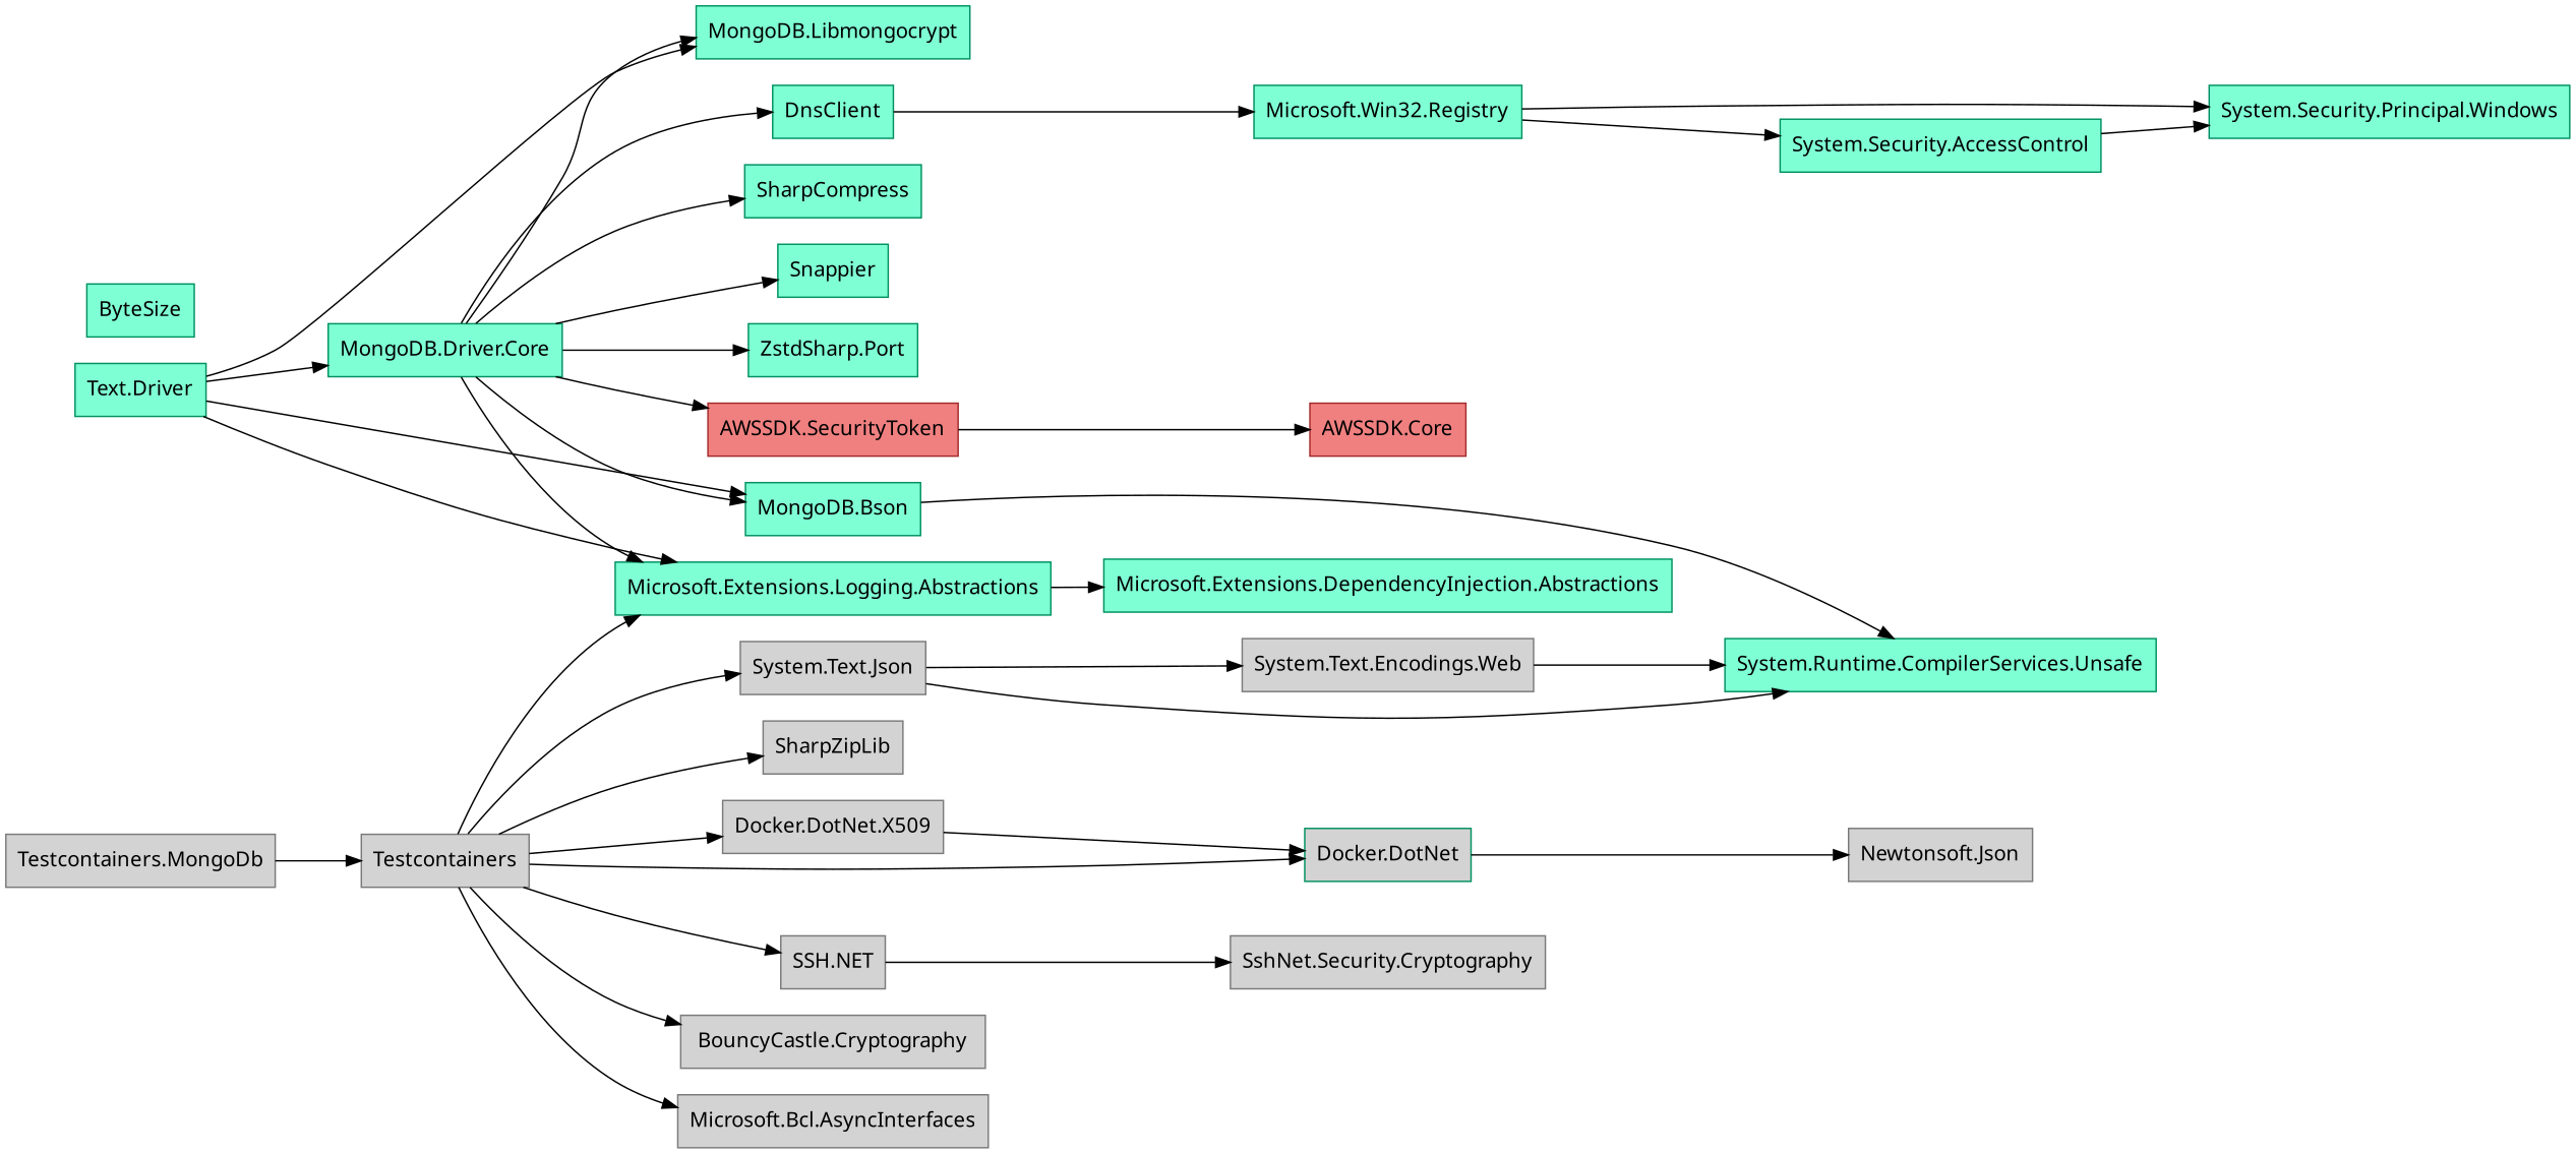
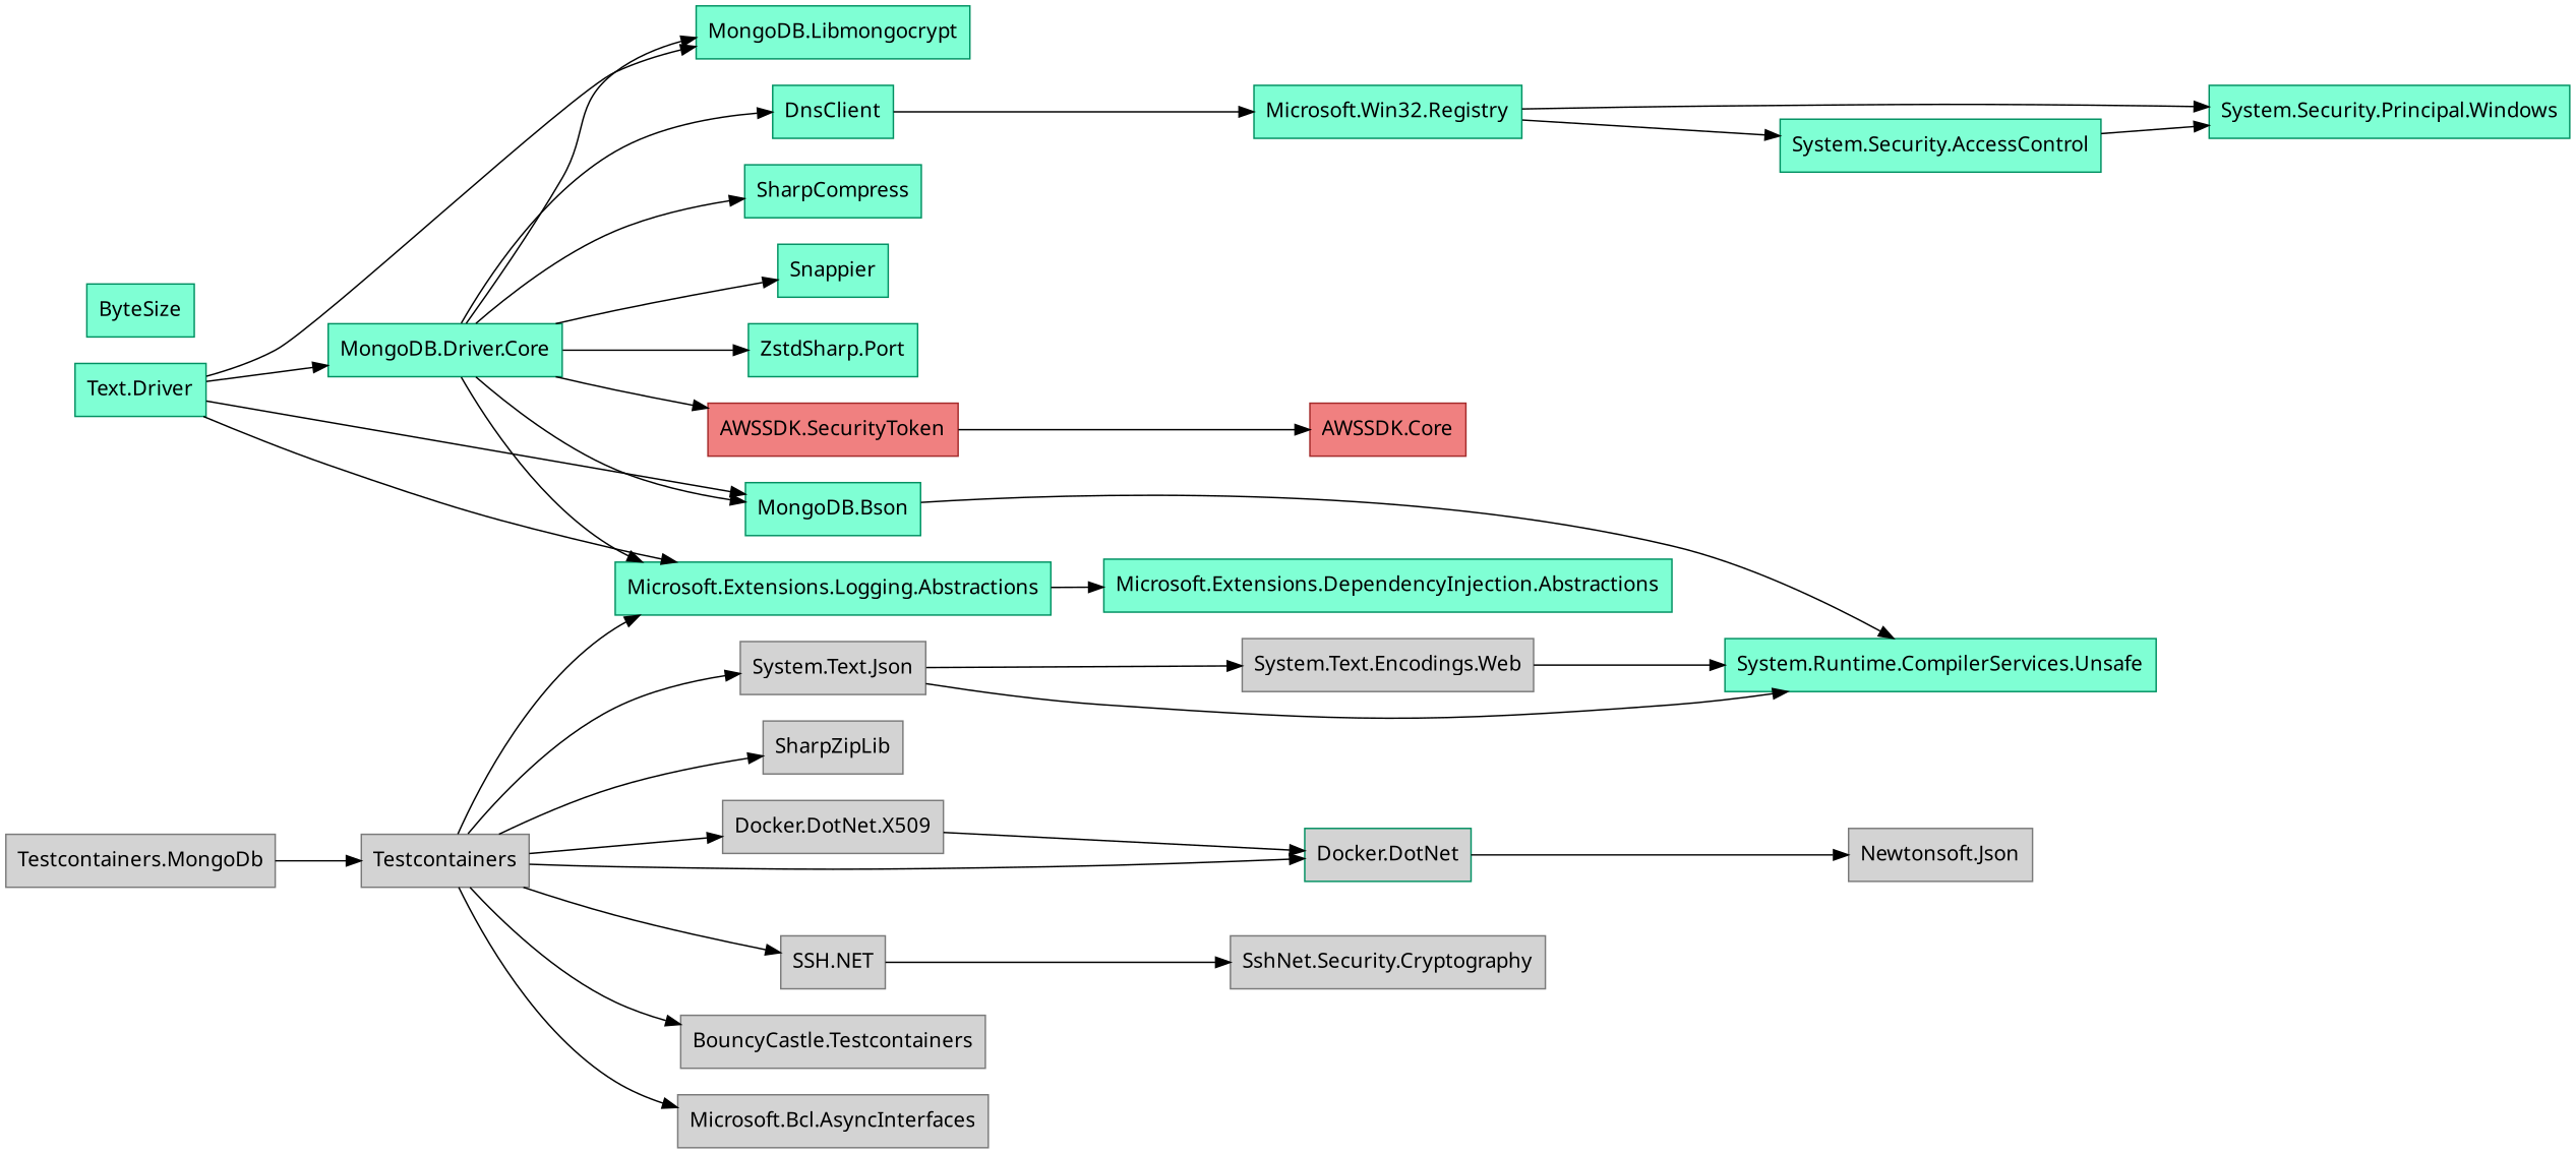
  digraph {
    rankdir=LR
    node [color="#009061" fillcolor=aquamarine fontname="Segoe UI, sans-serif" shape=box style=filled]
    "AWSSDK.SecurityToken" [color="#A42A2A" fillcolor=lightcoral]
    "AWSSDK.Core" [color="#A42A2A" fillcolor=lightcoral]
    DnsClient
    "Microsoft.Win32.Registry"
    "System.Security.AccessControl"
    "System.Security.Principal.Windows"
    "Docker.DotNet" [fillcolor=lightgray]
    "Newtonsoft.Json" [color="#7A7A7A" fillcolor=lightgray]
    "Docker.DotNet.X509" [color="#7A7A7A" fillcolor=lightgray]
    "Microsoft.Extensions.Logging.Abstractions"
    "Microsoft.Extensions.DependencyInjection.Abstractions"
    "MongoDB.Bson"
    "System.Runtime.CompilerServices.Unsafe"
    n14 [label="Text.Driver"]
    "MongoDB.Driver.Core"
    "MongoDB.Libmongocrypt"
    SharpCompress
    Snappier
    "ZstdSharp.Port"
    "SSH.NET" [color="#7A7A7A" fillcolor=lightgray]
    "SshNet.Security.Cryptography" [color="#7A7A7A" fillcolor=lightgray]
    "System.Text.Encodings.Web" [color="#7A7A7A" fillcolor=lightgray]
    "System.Text.Json" [color="#7A7A7A" fillcolor=lightgray]
    Testcontainers [color="#7A7A7A" fillcolor=lightgray]
-   "BouncyCastle.Cryptography" [color="#7A7A7A" fillcolor=lightgray]
+   "BouncyCastle.Cryptography" [color="#7A7A7A" fillcolor=lightgray label="BouncyCastle.Testcontainers"]
    "Microsoft.Bcl.AsyncInterfaces" [color="#7A7A7A" fillcolor=lightgray]
    SharpZipLib [color="#7A7A7A" fillcolor=lightgray]
    "Testcontainers.MongoDb" [color="#7A7A7A" fillcolor=lightgray]
    ByteSize
    "AWSSDK.SecurityToken" -> "AWSSDK.Core"
    DnsClient -> "Microsoft.Win32.Registry"
    "Microsoft.Win32.Registry" -> "System.Security.AccessControl"
    "Microsoft.Win32.Registry" -> "System.Security.Principal.Windows"
    "System.Security.AccessControl" -> "System.Security.Principal.Windows"
    "Docker.DotNet" -> "Newtonsoft.Json"
    "Docker.DotNet.X509" -> "Docker.DotNet"
    "Microsoft.Extensions.Logging.Abstractions" -> "Microsoft.Extensions.DependencyInjection.Abstractions"
    "MongoDB.Bson" -> "System.Runtime.CompilerServices.Unsafe"
    n14 -> "Microsoft.Extensions.Logging.Abstractions"
    n14 -> "MongoDB.Bson"
    n14 -> "MongoDB.Driver.Core"
    n14 -> "MongoDB.Libmongocrypt"
    "MongoDB.Driver.Core" -> "AWSSDK.SecurityToken"
    "MongoDB.Driver.Core" -> DnsClient
    "MongoDB.Driver.Core" -> "Microsoft.Extensions.Logging.Abstractions"
    "MongoDB.Driver.Core" -> "MongoDB.Bson"
    "MongoDB.Driver.Core" -> "MongoDB.Libmongocrypt"
    "MongoDB.Driver.Core" -> SharpCompress
    "MongoDB.Driver.Core" -> Snappier
    "MongoDB.Driver.Core" -> "ZstdSharp.Port"
    "SSH.NET" -> "SshNet.Security.Cryptography"
    "System.Text.Encodings.Web" -> "System.Runtime.CompilerServices.Unsafe"
    "System.Text.Json" -> "System.Runtime.CompilerServices.Unsafe"
    "System.Text.Json" -> "System.Text.Encodings.Web"
    Testcontainers -> "Docker.DotNet"
    Testcontainers -> "Docker.DotNet.X509"
    Testcontainers -> "Microsoft.Extensions.Logging.Abstractions"
    Testcontainers -> "SSH.NET"
    Testcontainers -> "System.Text.Json"
    Testcontainers -> "BouncyCastle.Cryptography"
    Testcontainers -> "Microsoft.Bcl.AsyncInterfaces"
    Testcontainers -> SharpZipLib
    "Testcontainers.MongoDb" -> Testcontainers
  }
